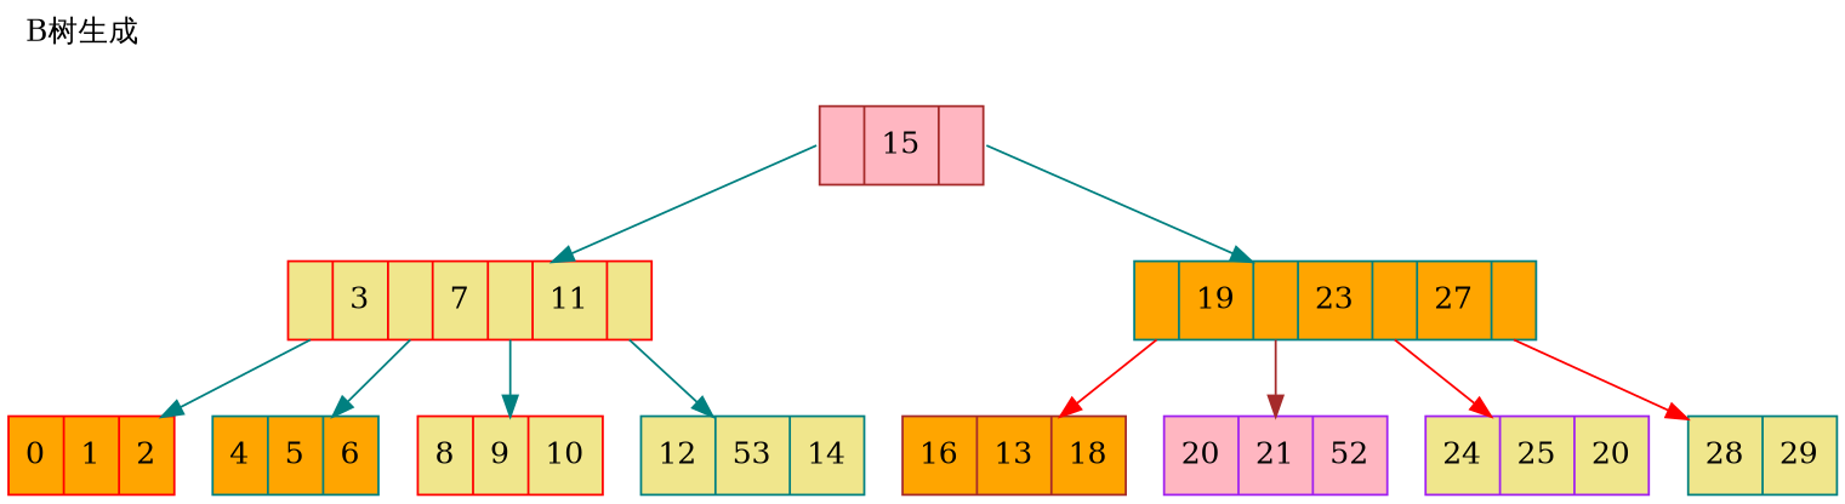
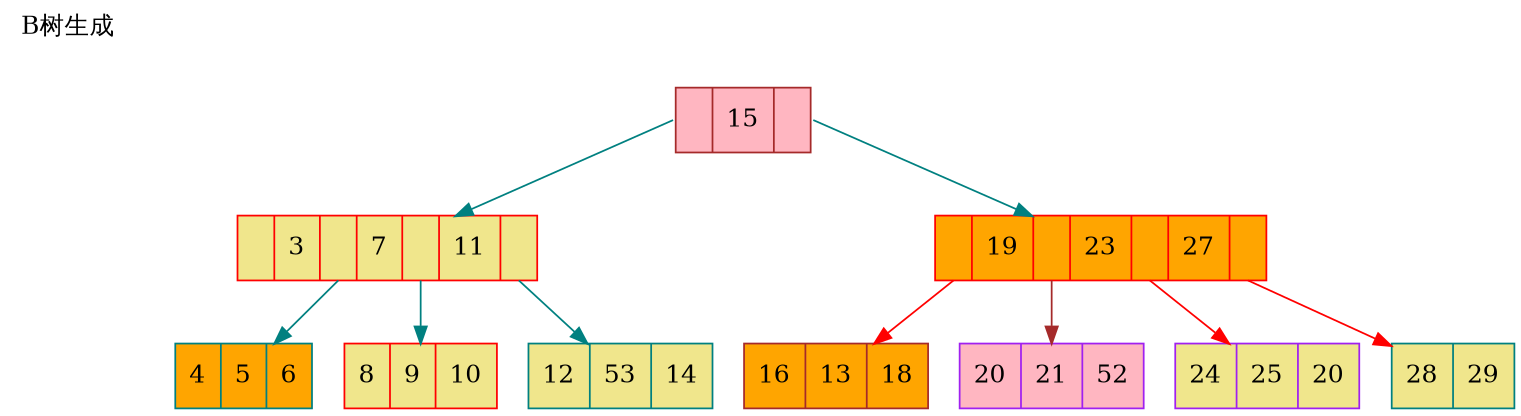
  digraph {
    label="B树生成"
    labeljust=l
    labelloc=t
    splines=line
    node [color=red fillcolor=khaki shape=record style=filled]
    edge [color=teal tailport=f0]
    n1 [color=brown fillcolor=lightpink label="<f0> | 15 | <f1>"]
    n2 [label="<f0> | 3 | <f1> | 7 | <f2> | 11 | <f3>"]
-   n3 [color=teal fillcolor=orange label="<f0> | 19 | <f1> | 23 | <f2> | 27 | <f3>"]
-   n4 [fillcolor=orange label="0 | 1 | 2"]
+   n3 [fillcolor=orange label="<f0> | 19 | <f1> | 23 | <f2> | 27 | <f3>"]
    n5 [color=teal fillcolor=orange label="4 | 5 | 6"]
    n6 [label="8 | 9 | 10"]
    n7 [color=teal label="12 | 53 | 14"]
    n8 [color=brown fillcolor=orange label="16 | 13 | 18"]
    n9 [color=purple fillcolor=lightpink label="20 | 21 | 52"]
    n10 [color=purple label="24 | 25 | 20"]
    n11 [color=teal label="28 | 29"]
    n1 -> n2
    n1 -> n3 [tailport=f1]
-   n2 -> n4
    n2 -> n5 [tailport=f1]
    n2 -> n6 [tailport=f2]
    n2 -> n7 [tailport=f3]
    n3 -> n8 [color=red]
    n3 -> n9 [color=brown tailport=f1]
    n3 -> n10 [color=red tailport=f2]
    n3 -> n11 [color=red tailport=f3]
  }
